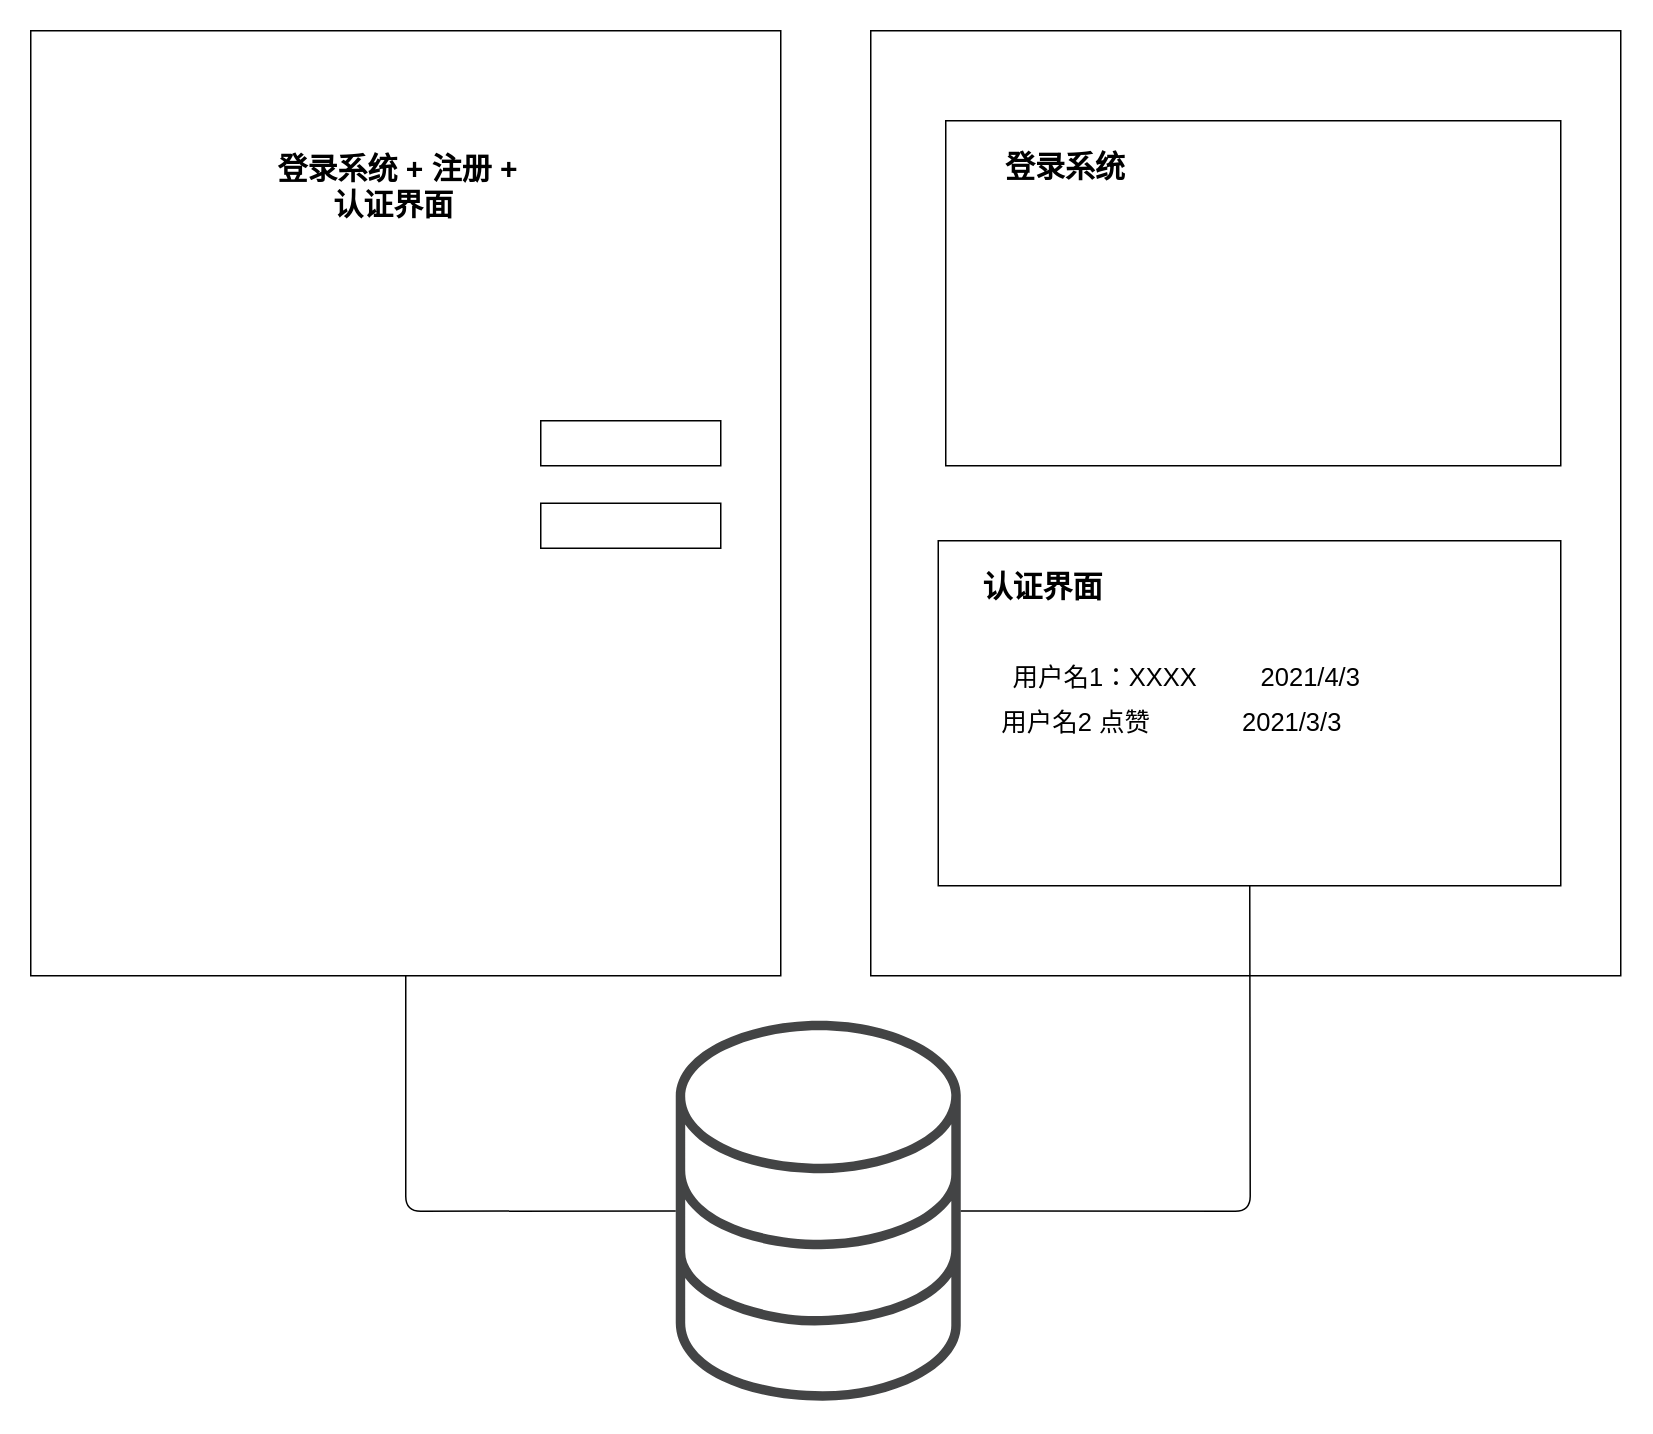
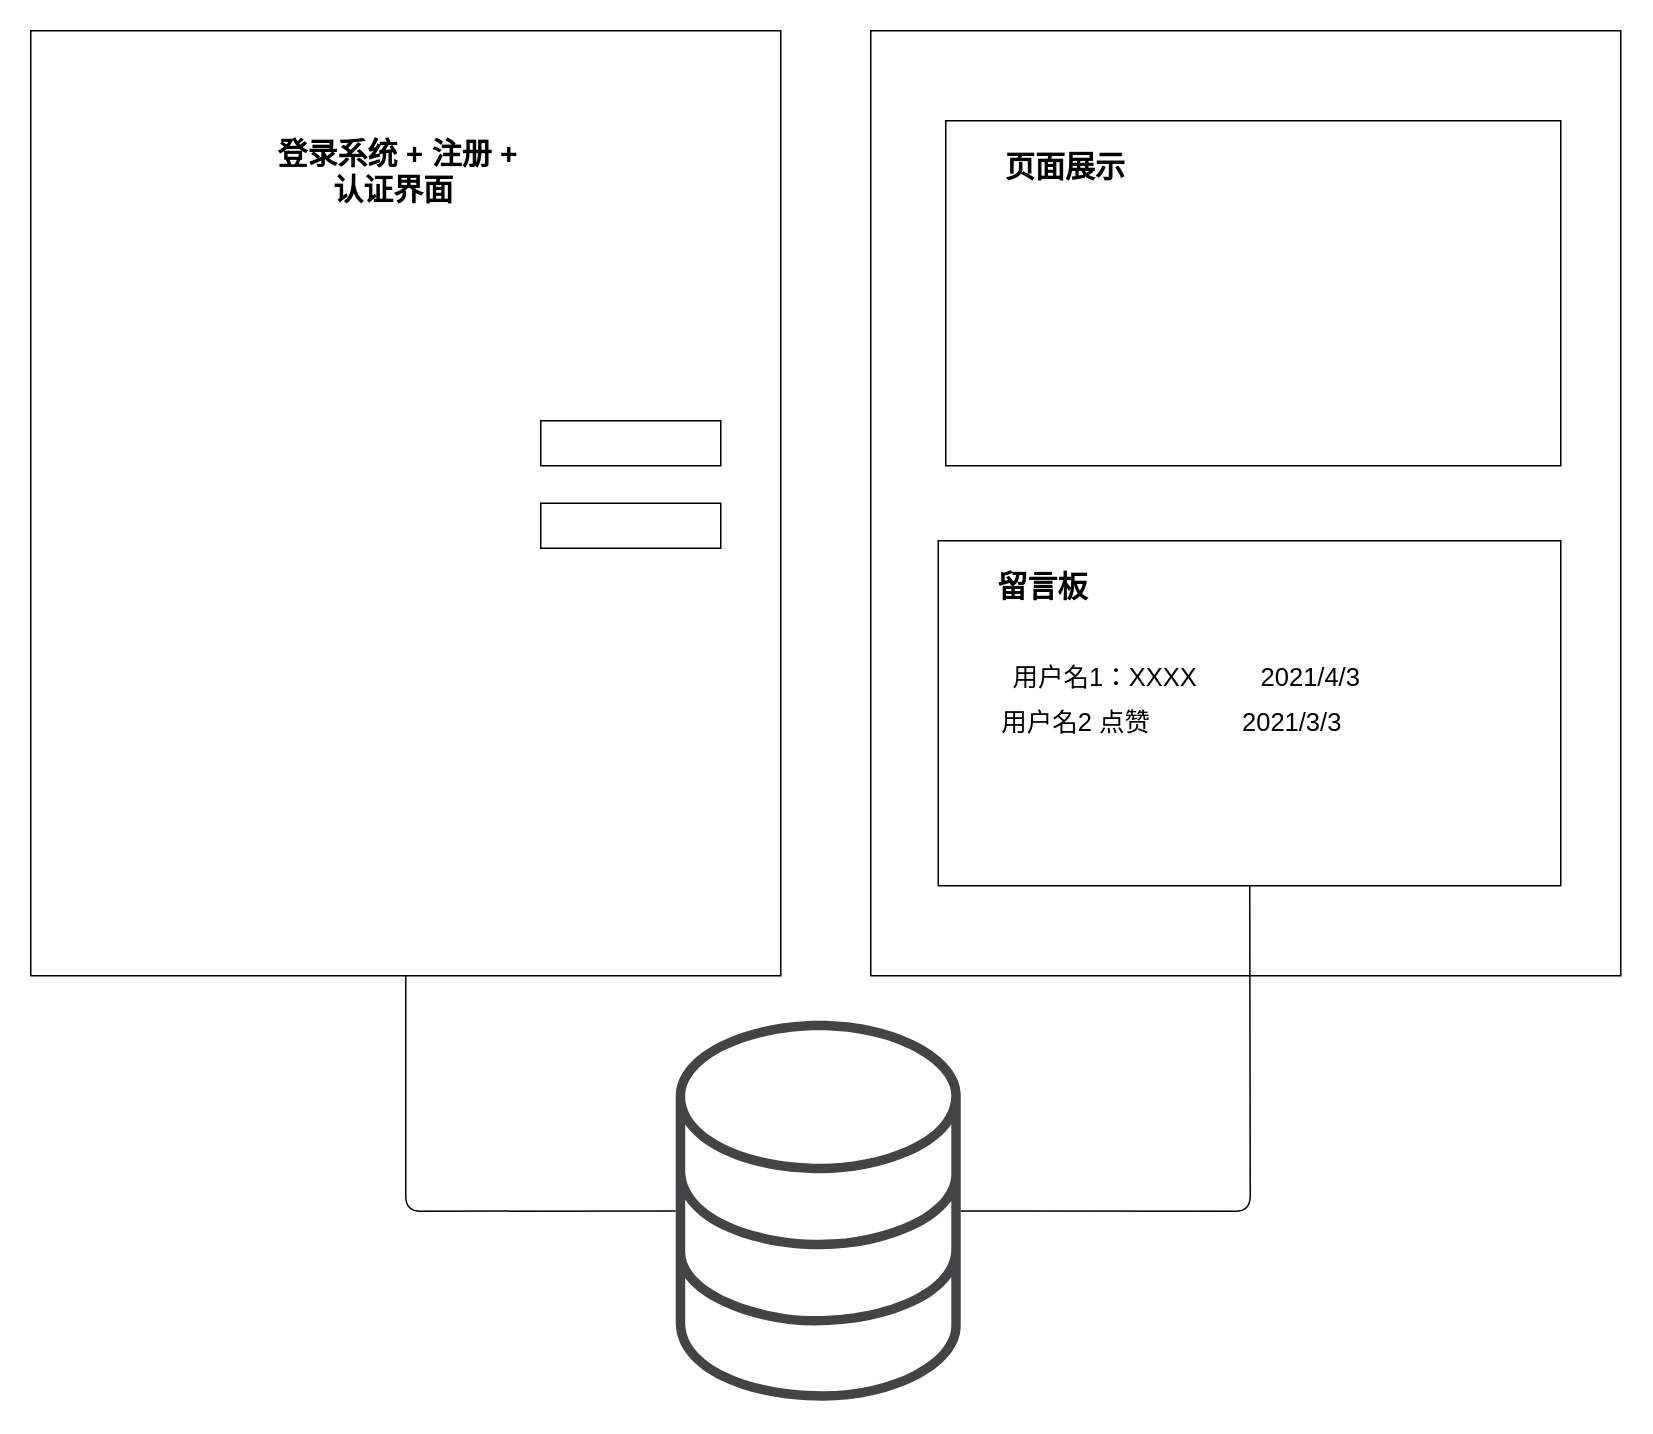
  <mxCell id="0" />
  <mxCell id="1" parent="0" />
  <mxCell id="2" value="" style="rounded=0;whiteSpace=wrap;html=1;" vertex="1" parent="1"><mxGeometry x="580" y="20" width="500" height="630" as="geometry" /></mxCell>
  <mxCell id="3" value="" style="rounded=0;whiteSpace=wrap;html=1;" vertex="1" parent="1"><mxGeometry y="80" width="410" height="230" as="geometry" x="630" /></mxCell>
  <mxCell id="4" value="" style="rounded=0;whiteSpace=wrap;html=1;" vertex="1" parent="1"><mxGeometry x="625" y="360" width="415" height="230" as="geometry" /></mxCell>
- <mxCell id="5" value="认证界面" style="text;html=1;strokeColor=none;fillColor=none;align=center;verticalAlign=middle;whiteSpace=wrap;rounded=0;fontSize=20;fontStyle=1" vertex="1" parent="1"><mxGeometry x="610" y="380" width="170" height="20" as="geometry" /></mxCell>
+ <mxCell id="5" value="留言板" style="text;html=1;strokeColor=none;fillColor=none;align=center;verticalAlign=middle;whiteSpace=wrap;rounded=0;fontSize=20;fontStyle=1" vertex="1" parent="1"><mxGeometry x="610" y="380" width="170" height="20" as="geometry" /></mxCell>
  <mxCell id="6" value="" style="rounded=0;whiteSpace=wrap;html=1;" vertex="1" parent="1"><mxGeometry x="20" y="20" width="500" height="630" as="geometry" /></mxCell>
- <mxCell id="7" value="登录系统 + 注册 + 认证界面&amp;nbsp;&lt;br&gt;&amp;nbsp;" style="text;html=1;strokeColor=none;fillColor=none;align=center;verticalAlign=middle;whiteSpace=wrap;rounded=0;fontSize=20;fontStyle=1" vertex="1" parent="1"><mxGeometry x="180" y="70" width="170" height="130" as="geometry" /></mxCell>
+ <mxCell id="7" value="登录系统 + 注册 + 认证界面&amp;nbsp;&lt;br&gt;&amp;nbsp;" style="text;html=1;strokeColor=none;fillColor=none;align=center;verticalAlign=middle;whiteSpace=wrap;rounded=0;fontSize=20;fontStyle=1" vertex="1" parent="1"><mxGeometry x="180" y="60" width="170" height="130" as="geometry" /></mxCell>
  <mxCell id="8" value="" style="rounded=0;whiteSpace=wrap;html=1;fontSize=20;" vertex="1" parent="1"><mxGeometry x="360" y="280" width="120" height="30" as="geometry" /></mxCell>
  <mxCell id="9" value="" style="rounded=0;whiteSpace=wrap;html=1;fontSize=20;" vertex="1" parent="1"><mxGeometry x="360" y="335" width="120" height="30" as="geometry" /></mxCell>
- <mxCell id="10" value="登录系统" style="text;html=1;strokeColor=none;fillColor=none;align=center;verticalAlign=middle;whiteSpace=wrap;rounded=0;fontSize=20;fontStyle=1" vertex="1" parent="1"><mxGeometry x="625" y="100" width="170" height="20" as="geometry" /></mxCell>
+ <mxCell id="10" value="页面展示" style="text;html=1;strokeColor=none;fillColor=none;align=center;verticalAlign=middle;whiteSpace=wrap;rounded=0;fontSize=20;fontStyle=1" vertex="1" parent="1"><mxGeometry x="625" y="100" width="170" height="20" as="geometry" /></mxCell>
  <mxCell id="11" value="" style="pointerEvents=1;shadow=0;dashed=0;html=1;strokeColor=none;fillColor=#434445;aspect=fixed;labelPosition=center;verticalLabelPosition=bottom;verticalAlign=top;align=center;outlineConnect=0;shape=mxgraph.vvd.storage;fontSize=20;" vertex="1" parent="1"><mxGeometry x="450" y="680" width="190" height="253.33" as="geometry" /></mxCell>
  <mxCell id="12" value="" style="endArrow=none;html=1;fontSize=20;" edge="1" parent="1" source="6" target="11"><mxGeometry width="50" height="50" relative="1" as="geometry"><mxPoint x="530" y="620" as="sourcePoint" /><mxPoint x="580" y="570" as="targetPoint" /><Array as="points"><mxPoint x="270" y="807" /></Array></mxGeometry></mxCell>
  <mxCell id="13" value="" style="endArrow=none;html=1;fontSize=20;" edge="1" parent="1" source="4" target="11"><mxGeometry width="50" height="50" relative="1" as="geometry"><mxPoint x="280" y="660" as="sourcePoint" /><mxPoint x="460" y="816.781" as="targetPoint" /><Array as="points"><mxPoint x="833" y="807" /></Array></mxGeometry></mxCell>
  <mxCell id="14" value="&lt;font style=&quot;font-size: 17px ; font-weight: normal&quot;&gt;用户名1：XXXX&amp;nbsp; &amp;nbsp; &amp;nbsp; &amp;nbsp; &amp;nbsp;2021/4/3&amp;nbsp; &amp;nbsp; &amp;nbsp;&amp;nbsp;&lt;/font&gt;" style="text;html=1;strokeColor=none;fillColor=none;align=center;verticalAlign=middle;whiteSpace=wrap;rounded=0;fontSize=20;fontStyle=1" vertex="1" parent="1"><mxGeometry x="650" y="440" width="310" height="20" as="geometry" /></mxCell>
  <mxCell id="15" value="&lt;font style=&quot;font-size: 17px ; font-weight: normal&quot;&gt;用户名2 点赞&amp;nbsp; &amp;nbsp; &amp;nbsp; &amp;nbsp; &amp;nbsp; &amp;nbsp; &amp;nbsp;2021/3/3&amp;nbsp; &amp;nbsp; &amp;nbsp;&amp;nbsp;&lt;/font&gt;" style="text;html=1;strokeColor=none;fillColor=none;align=center;verticalAlign=middle;whiteSpace=wrap;rounded=0;fontSize=20;fontStyle=1" vertex="1" parent="1"><mxGeometry x="640" y="470" width="310" height="20" as="geometry" /></mxCell>
